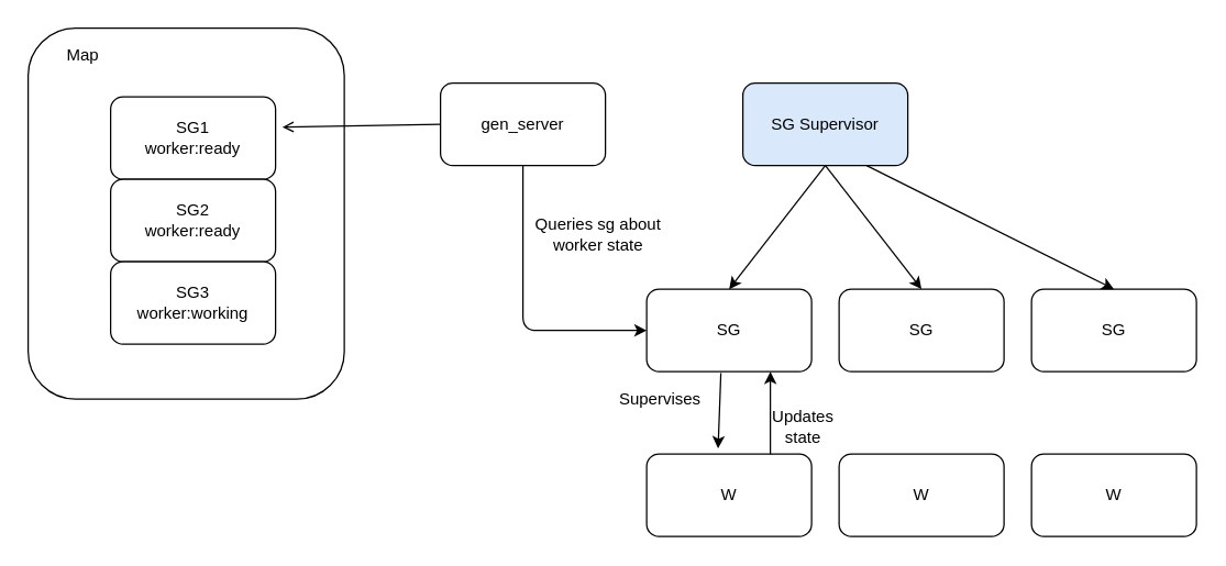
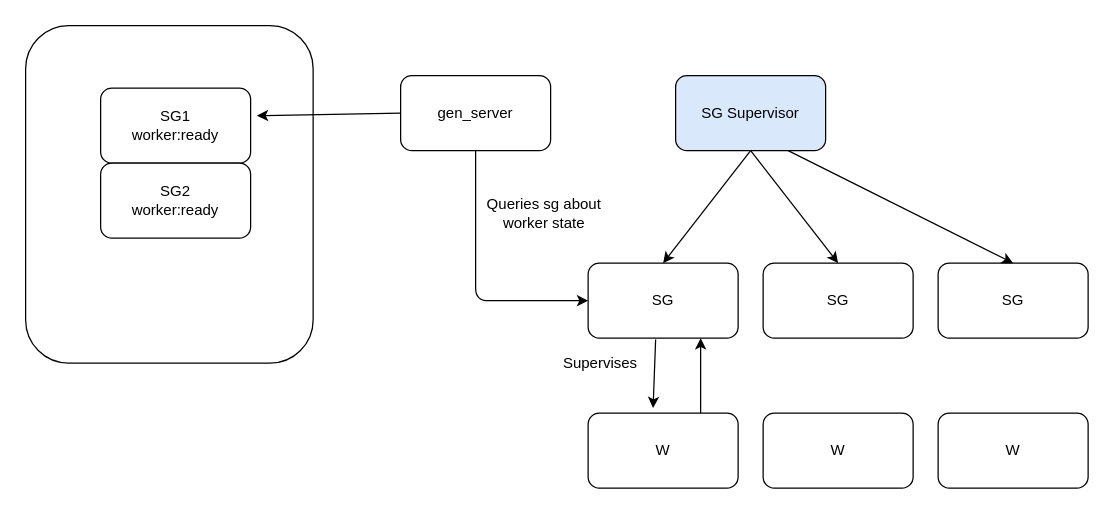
  <mxCell id="0" />
  <mxCell id="1" parent="0" />
  <mxCell id="2" value="" style="rounded=1;whiteSpace=wrap;html=1;" vertex="1" parent="1"><mxGeometry x="20" y="20" width="230" height="270" as="geometry" /></mxCell>
  <mxCell id="3" value="gen_server" style="rounded=1;whiteSpace=wrap;html=1;" vertex="1" parent="1"><mxGeometry x="320" y="60" width="120" height="60" as="geometry" /></mxCell>
  <mxCell id="4" value="SG Supervisor" style="rounded=1;whiteSpace=wrap;html=1;fillColor=#dae8fc;" vertex="1" parent="1"><mxGeometry x="540" y="60" width="120" height="60" as="geometry" /></mxCell>
  <mxCell id="5" value="SG" style="rounded=1;whiteSpace=wrap;html=1;" vertex="1" parent="1"><mxGeometry x="470" y="210" width="120" height="60" as="geometry" /></mxCell>
  <mxCell id="6" value="SG" style="rounded=1;whiteSpace=wrap;html=1;" vertex="1" parent="1"><mxGeometry x="610" y="210" width="120" height="60" as="geometry" /></mxCell>
  <mxCell id="7" value="SG" style="rounded=1;whiteSpace=wrap;html=1;" vertex="1" parent="1"><mxGeometry x="750" y="210" width="120" height="60" as="geometry" /></mxCell>
  <mxCell id="8" value="" style="endArrow=classic;html=1;exitX=0.5;exitY=1;exitDx=0;exitDy=0;entryX=0.5;entryY=0;entryDx=0;entryDy=0;" edge="1" parent="1" source="4" target="5"><mxGeometry width="50" height="50" relative="1" as="geometry"><mxPoint x="540" y="230" as="sourcePoint" /><mxPoint x="590" y="180" as="targetPoint" /></mxGeometry></mxCell>
  <mxCell id="9" value="" style="endArrow=classic;html=1;exitX=0.5;exitY=1;exitDx=0;exitDy=0;entryX=0.5;entryY=0;entryDx=0;entryDy=0;" edge="1" parent="1" source="4" target="6"><mxGeometry width="50" height="50" relative="1" as="geometry"><mxPoint x="610" y="130" as="sourcePoint" /><mxPoint x="540" y="220" as="targetPoint" /></mxGeometry></mxCell>
  <mxCell id="10" value="" style="endArrow=classic;html=1;exitX=0.75;exitY=1;exitDx=0;exitDy=0;entryX=0.5;entryY=0;entryDx=0;entryDy=0;" edge="1" parent="1" source="4" target="7"><mxGeometry width="50" height="50" relative="1" as="geometry"><mxPoint x="610" y="130" as="sourcePoint" /><mxPoint x="680" y="220" as="targetPoint" /></mxGeometry></mxCell>
  <mxCell id="11" value="W" style="rounded=1;whiteSpace=wrap;html=1;" vertex="1" parent="1"><mxGeometry x="470" y="330" width="120" height="60" as="geometry" /></mxCell>
  <mxCell id="12" value="W" style="rounded=1;whiteSpace=wrap;html=1;" vertex="1" parent="1"><mxGeometry x="610" y="330" width="120" height="60" as="geometry" /></mxCell>
  <mxCell id="13" value="W" style="rounded=1;whiteSpace=wrap;html=1;" vertex="1" parent="1"><mxGeometry x="750" y="330" width="120" height="60" as="geometry" /></mxCell>
  <mxCell id="14" value="SG1&lt;br&gt;worker:ready" style="rounded=1;whiteSpace=wrap;html=1;" vertex="1" parent="1"><mxGeometry x="80" y="70" width="120" height="60" as="geometry" /></mxCell>
  <mxCell id="15" value="SG2&lt;br&gt;worker:ready" style="rounded=1;whiteSpace=wrap;html=1;" vertex="1" parent="1"><mxGeometry x="80" y="130" width="120" height="60" as="geometry" /></mxCell>
- <mxCell id="16" value="SG3&lt;br&gt;worker:working" style="rounded=1;whiteSpace=wrap;html=1;" vertex="1" parent="1"><mxGeometry x="80" y="190" width="120" height="60" as="geometry" /></mxCell>
- <mxCell id="17" value="Map" style="text;html=1;strokeColor=none;fillColor=none;align=center;verticalAlign=middle;whiteSpace=wrap;rounded=0;" vertex="1" parent="1"><mxGeometry x="40" y="30" width="40" height="20" as="geometry" /></mxCell>
- <mxCell id="18" value="" style="endArrow=open;html=1;exitX=0;exitY=0.5;exitDx=0;exitDy=0;entryX=1.042;entryY=0.367;entryDx=0;entryDy=0;entryPerimeter=0;" edge="1" parent="1" source="3" target="14"><mxGeometry width="50" height="50" relative="1" as="geometry"><mxPoint x="540" y="230" as="sourcePoint" /><mxPoint x="590" y="180" as="targetPoint" /></mxGeometry></mxCell>
+ <mxCell id="18" value="" style="endArrow=classic;html=1;exitX=0;exitY=0.5;exitDx=0;exitDy=0;entryX=1.042;entryY=0.367;entryDx=0;entryDy=0;entryPerimeter=0;" edge="1" parent="1" source="3" target="14"><mxGeometry width="50" height="50" relative="1" as="geometry"><mxPoint x="540" y="230" as="sourcePoint" /><mxPoint x="590" y="180" as="targetPoint" /></mxGeometry></mxCell>
  <mxCell id="19" value="" style="edgeStyle=elbowEdgeStyle;elbow=horizontal;endArrow=classic;html=1;exitX=0.5;exitY=1;exitDx=0;exitDy=0;entryX=0;entryY=0.5;entryDx=0;entryDy=0;" edge="1" parent="1" source="3" target="5"><mxGeometry width="50" height="50" relative="1" as="geometry"><mxPoint x="540" y="230" as="sourcePoint" /><mxPoint x="590" y="180" as="targetPoint" /><Array as="points"><mxPoint x="380" y="180" /></Array></mxGeometry></mxCell>
  <mxCell id="20" value="Queries sg about worker state" style="text;html=1;strokeColor=none;fillColor=none;align=center;verticalAlign=middle;whiteSpace=wrap;rounded=0;" vertex="1" parent="1"><mxGeometry x="380" y="160" width="110" height="20" as="geometry" /></mxCell>
  <mxCell id="21" value="" style="endArrow=classic;html=1;exitX=0.45;exitY=1.017;exitDx=0;exitDy=0;exitPerimeter=0;entryX=0.433;entryY=-0.067;entryDx=0;entryDy=0;entryPerimeter=0;" edge="1" parent="1" source="5" target="11"><mxGeometry width="50" height="50" relative="1" as="geometry"><mxPoint x="540" y="230" as="sourcePoint" /><mxPoint x="590" y="180" as="targetPoint" /></mxGeometry></mxCell>
  <mxCell id="22" value="Supervises" style="text;html=1;strokeColor=none;fillColor=none;align=center;verticalAlign=middle;whiteSpace=wrap;rounded=0;" vertex="1" parent="1"><mxGeometry x="460" y="280" width="40" height="20" as="geometry" /></mxCell>
  <mxCell id="23" value="" style="endArrow=classic;html=1;exitX=0.75;exitY=0;exitDx=0;exitDy=0;entryX=0.75;entryY=1;entryDx=0;entryDy=0;" edge="1" parent="1" source="11" target="5"><mxGeometry width="50" height="50" relative="1" as="geometry"><mxPoint x="540" y="230" as="sourcePoint" /><mxPoint x="590" y="180" as="targetPoint" /></mxGeometry></mxCell>
- <mxCell id="24" value="Updates state" style="text;html=1;strokeColor=none;fillColor=none;align=center;verticalAlign=middle;whiteSpace=wrap;rounded=0;" vertex="1" parent="1"><mxGeometry x="564" y="300" width="40" height="20" as="geometry" /></mxCell>
